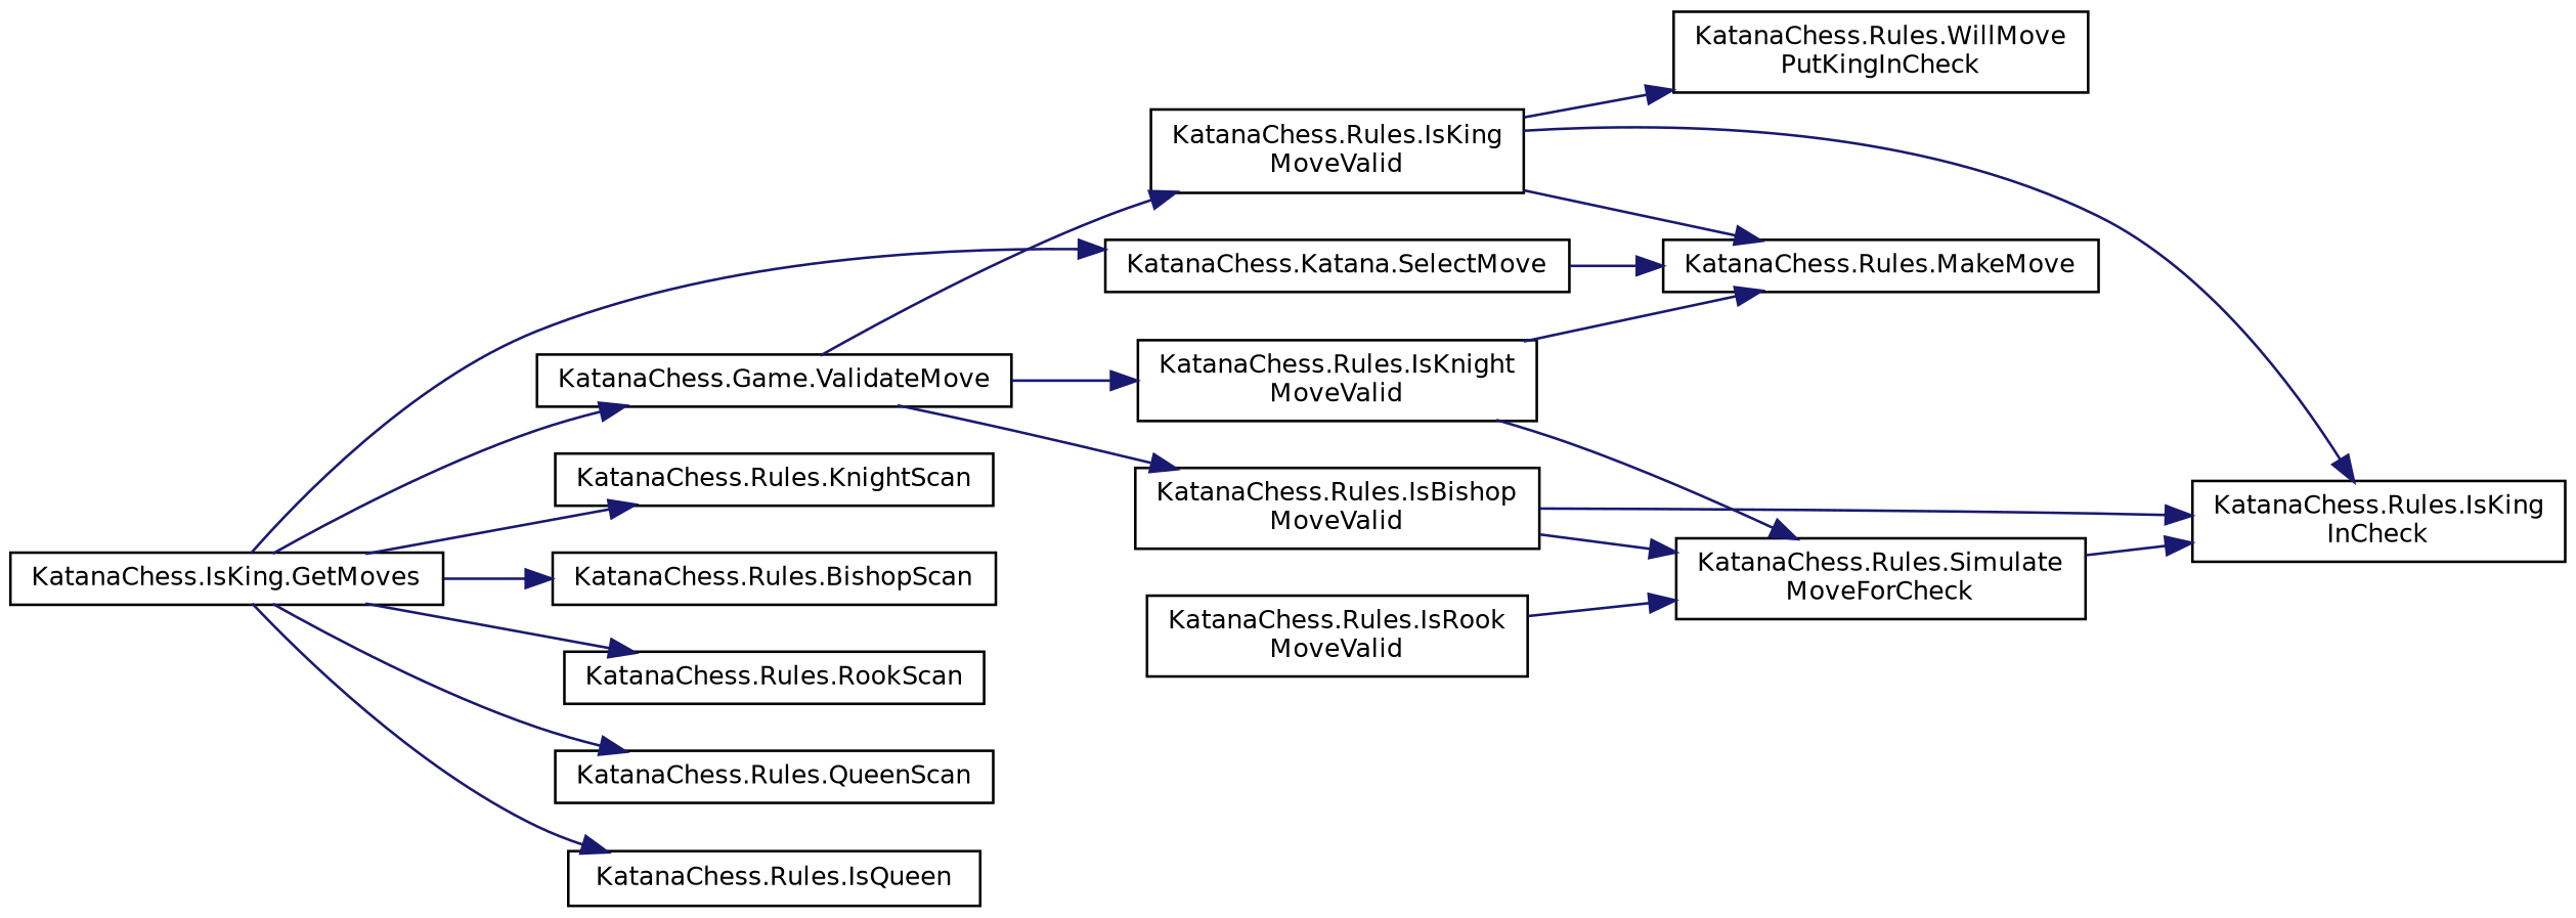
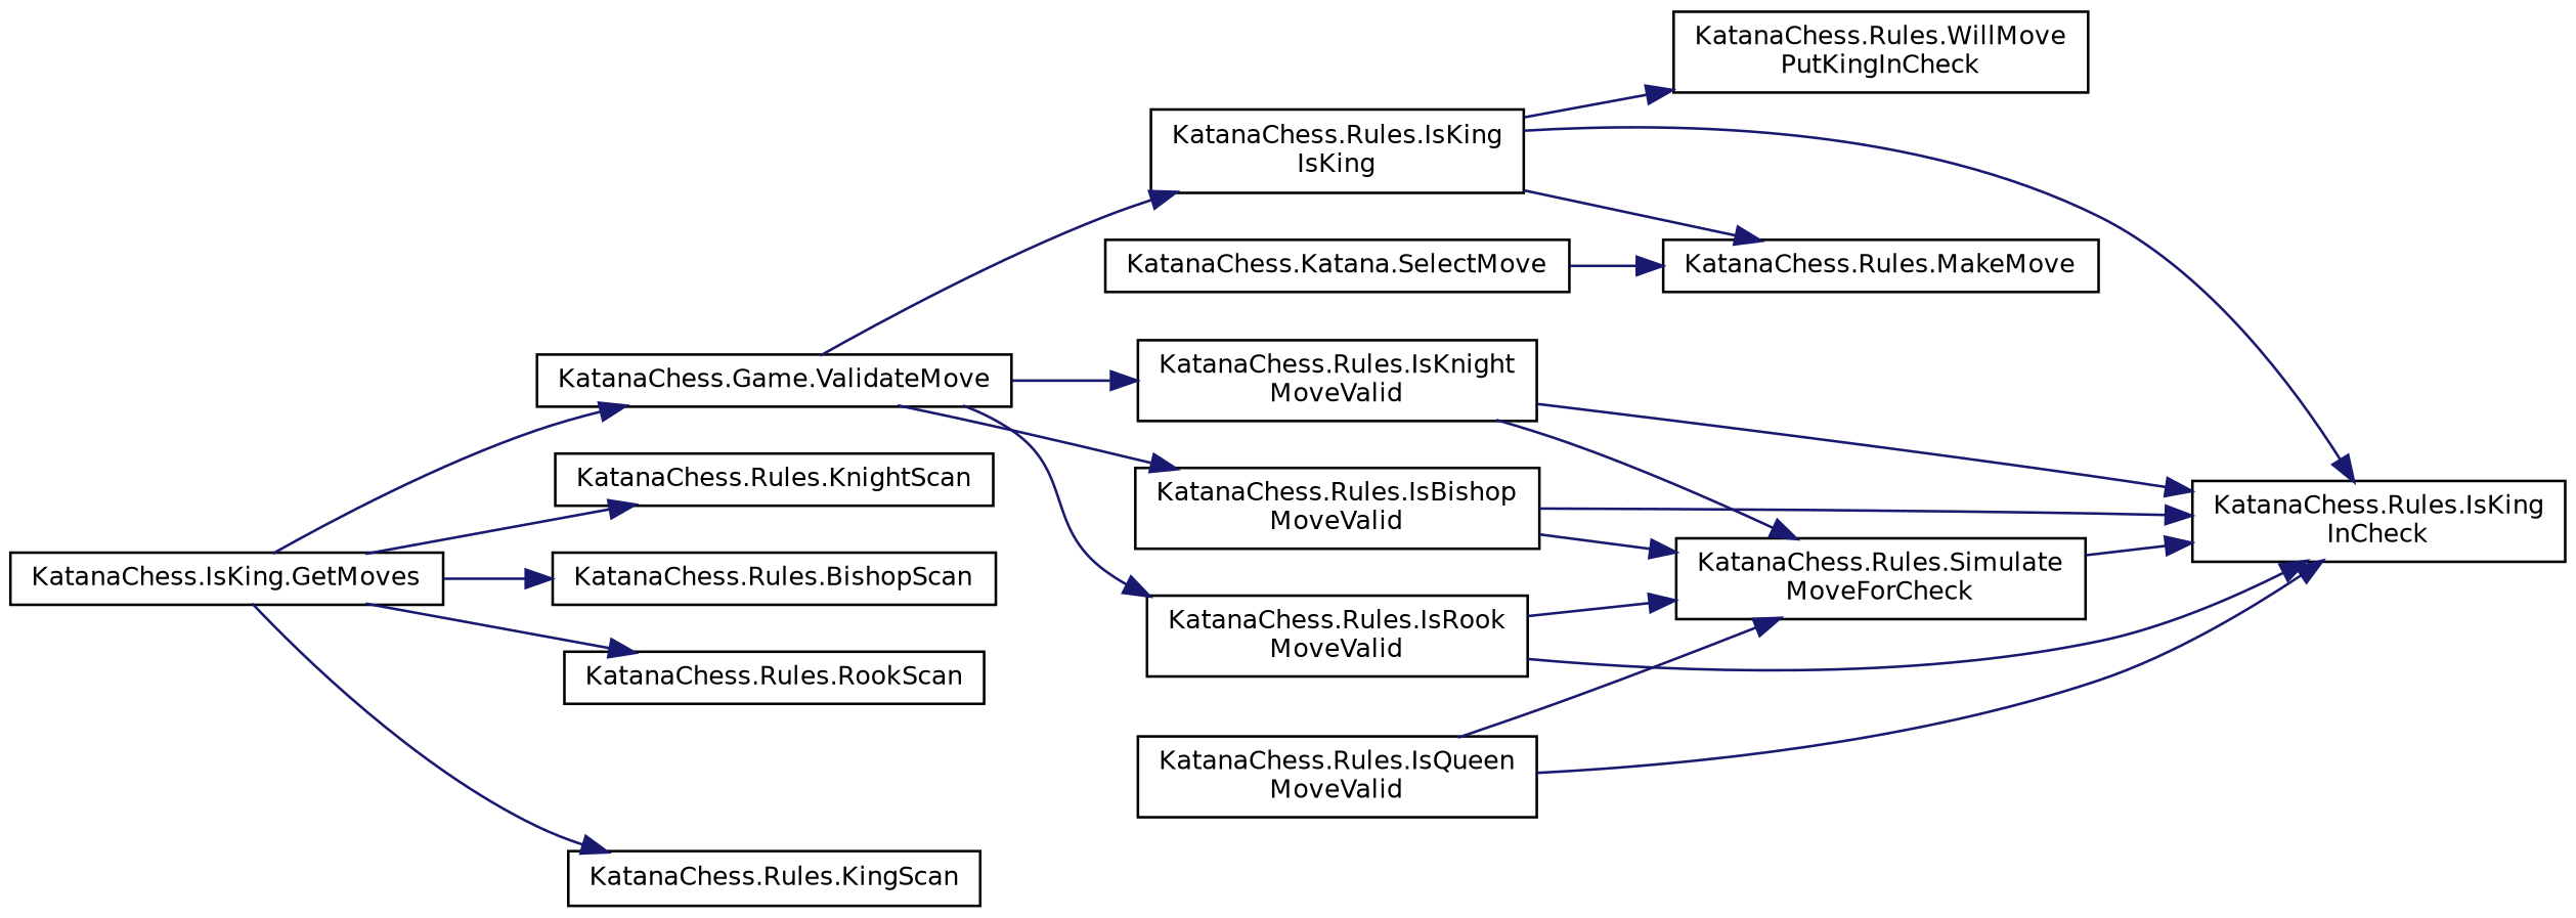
  digraph {
    rankdir=LR
    node [color=black fillcolor=white fontname=Helvetica fontsize=10 shape=record style=filled]
    edge [color=midnightblue fontname=Helvetica fontsize=10 labelfontname=Helvetica labelfontsize=10 style=solid]
    n1 [height=0.2 label="KatanaChess.IsKing.GetMoves" width=0.4]
    n2 [height=0.2 label="KatanaChess.Game.ValidateMove" width=0.4]
    n3 [height=0.2 label="KatanaChess.Rules.KnightScan" width=0.4]
    n4 [height=0.2 label="KatanaChess.Rules.BishopScan" width=0.4]
    n5 [height=0.2 label="KatanaChess.Rules.RookScan" width=0.4]
-   n6 [height=0.2 label="KatanaChess.Rules.QueenScan" width=0.4]
-   n7 [height=0.2 label="KatanaChess.Rules.IsQueen" width=0.4]
+   n7 [height=0.2 label="KatanaChess.Rules.KingScan" width=0.4]
    n8 [height=0.2 label="KatanaChess.Katana.SelectMove" width=0.4]
    n9 [height=0.2 label="KatanaChess.Rules.IsKnight\lMoveValid" width=0.4]
    n10 [height=0.2 label="KatanaChess.Rules.IsBishop\lMoveValid" width=0.4]
    n11 [height=0.2 label="KatanaChess.Rules.IsRook\lMoveValid" width=0.4]
-   n12 [height=0.2 label="KatanaChess.Rules.IsKing\lMoveValid" width=0.4]
+   n12 [height=0.2 label="KatanaChess.Rules.IsKing\lIsKing" width=0.4]
    n13 [height=0.2 label="KatanaChess.Rules.MakeMove" width=0.4]
    n14 [height=0.2 label="KatanaChess.Rules.IsKing\lInCheck" width=0.4]
    n15 [height=0.2 label="KatanaChess.Rules.Simulate\lMoveForCheck" width=0.4]
+   n16 [height=0.2 label="KatanaChess.Rules.IsQueen\lMoveValid" width=0.4]
    n17 [height=0.2 label="KatanaChess.Rules.WillMove\lPutKingInCheck" width=0.4]
    n1 -> n2
    n1 -> n3
    n1 -> n4
    n1 -> n5
-   n1 -> n6
    n1 -> n7
-   n1 -> n8
    n2 -> n9
    n2 -> n10
+   n2 -> n11
    n2 -> n12
    n8 -> n13
-   n9 -> n13
+   n9 -> n14
    n9 -> n15
    n10 -> n14
    n10 -> n15
+   n11 -> n14
    n11 -> n15
    n12 -> n13
    n12 -> n14
    n12 -> n17
    n15 -> n14
+   n16 -> n14
+   n16 -> n15
  }
